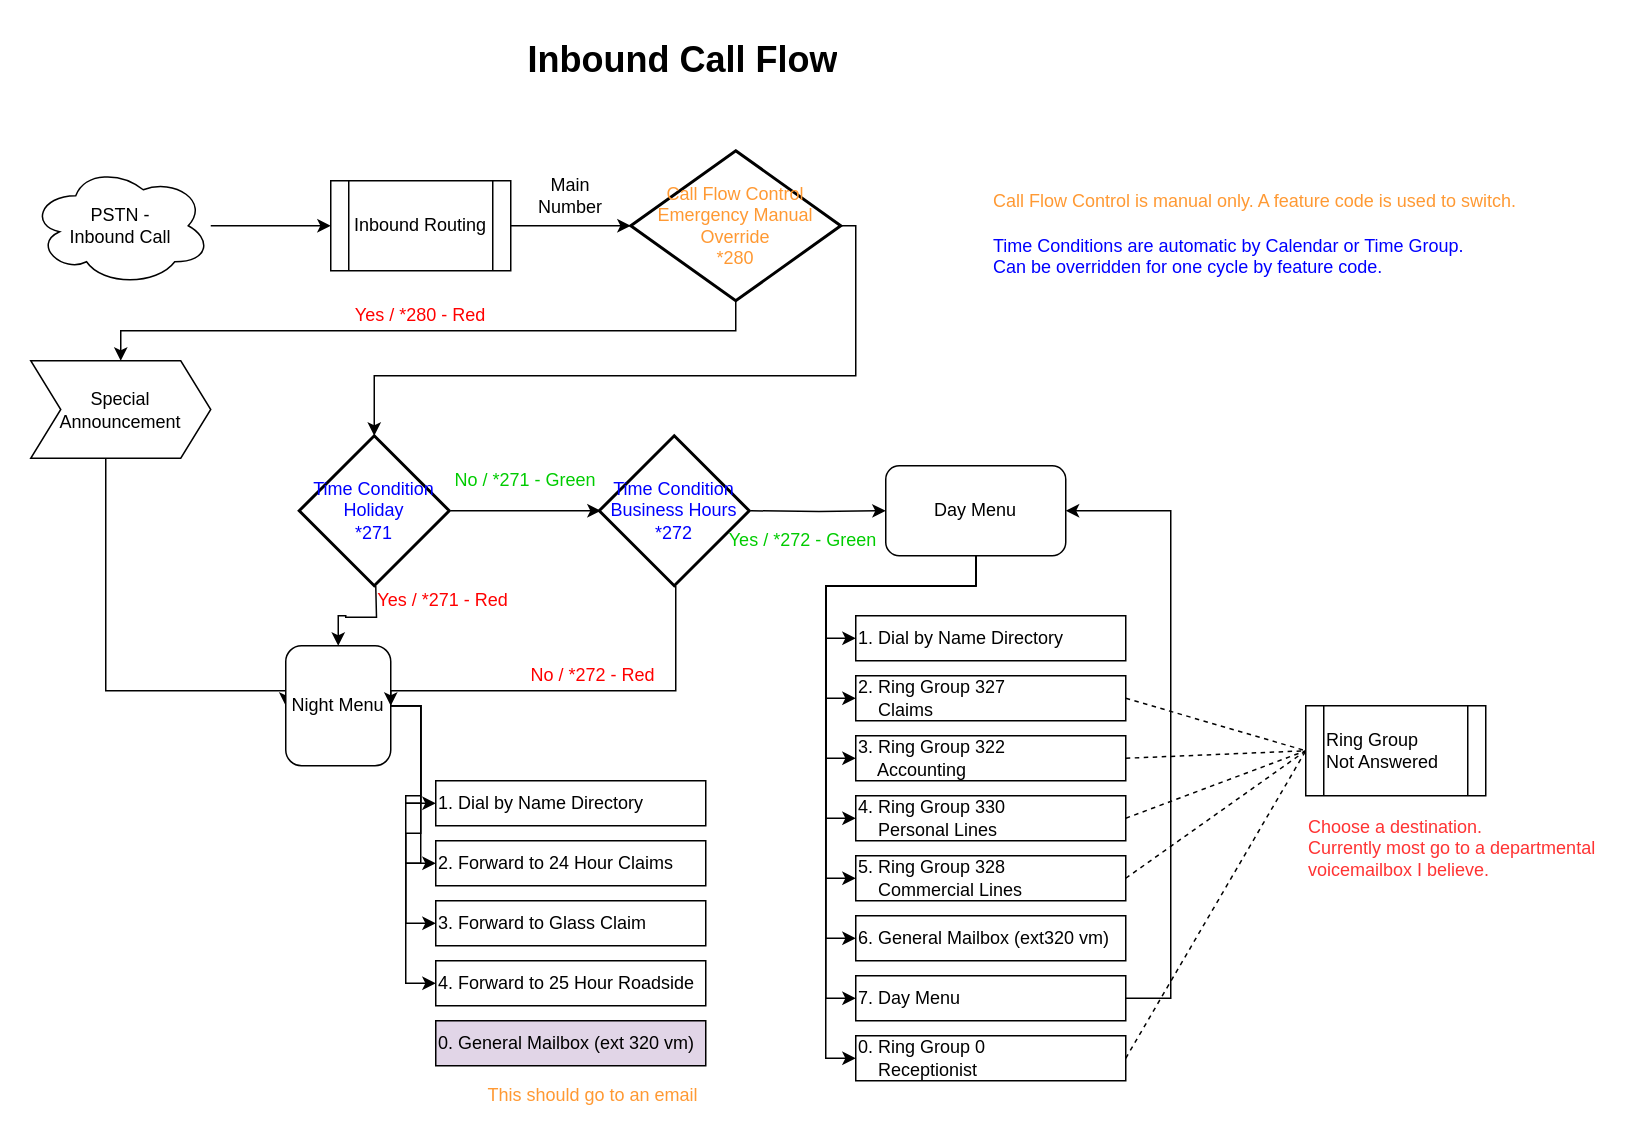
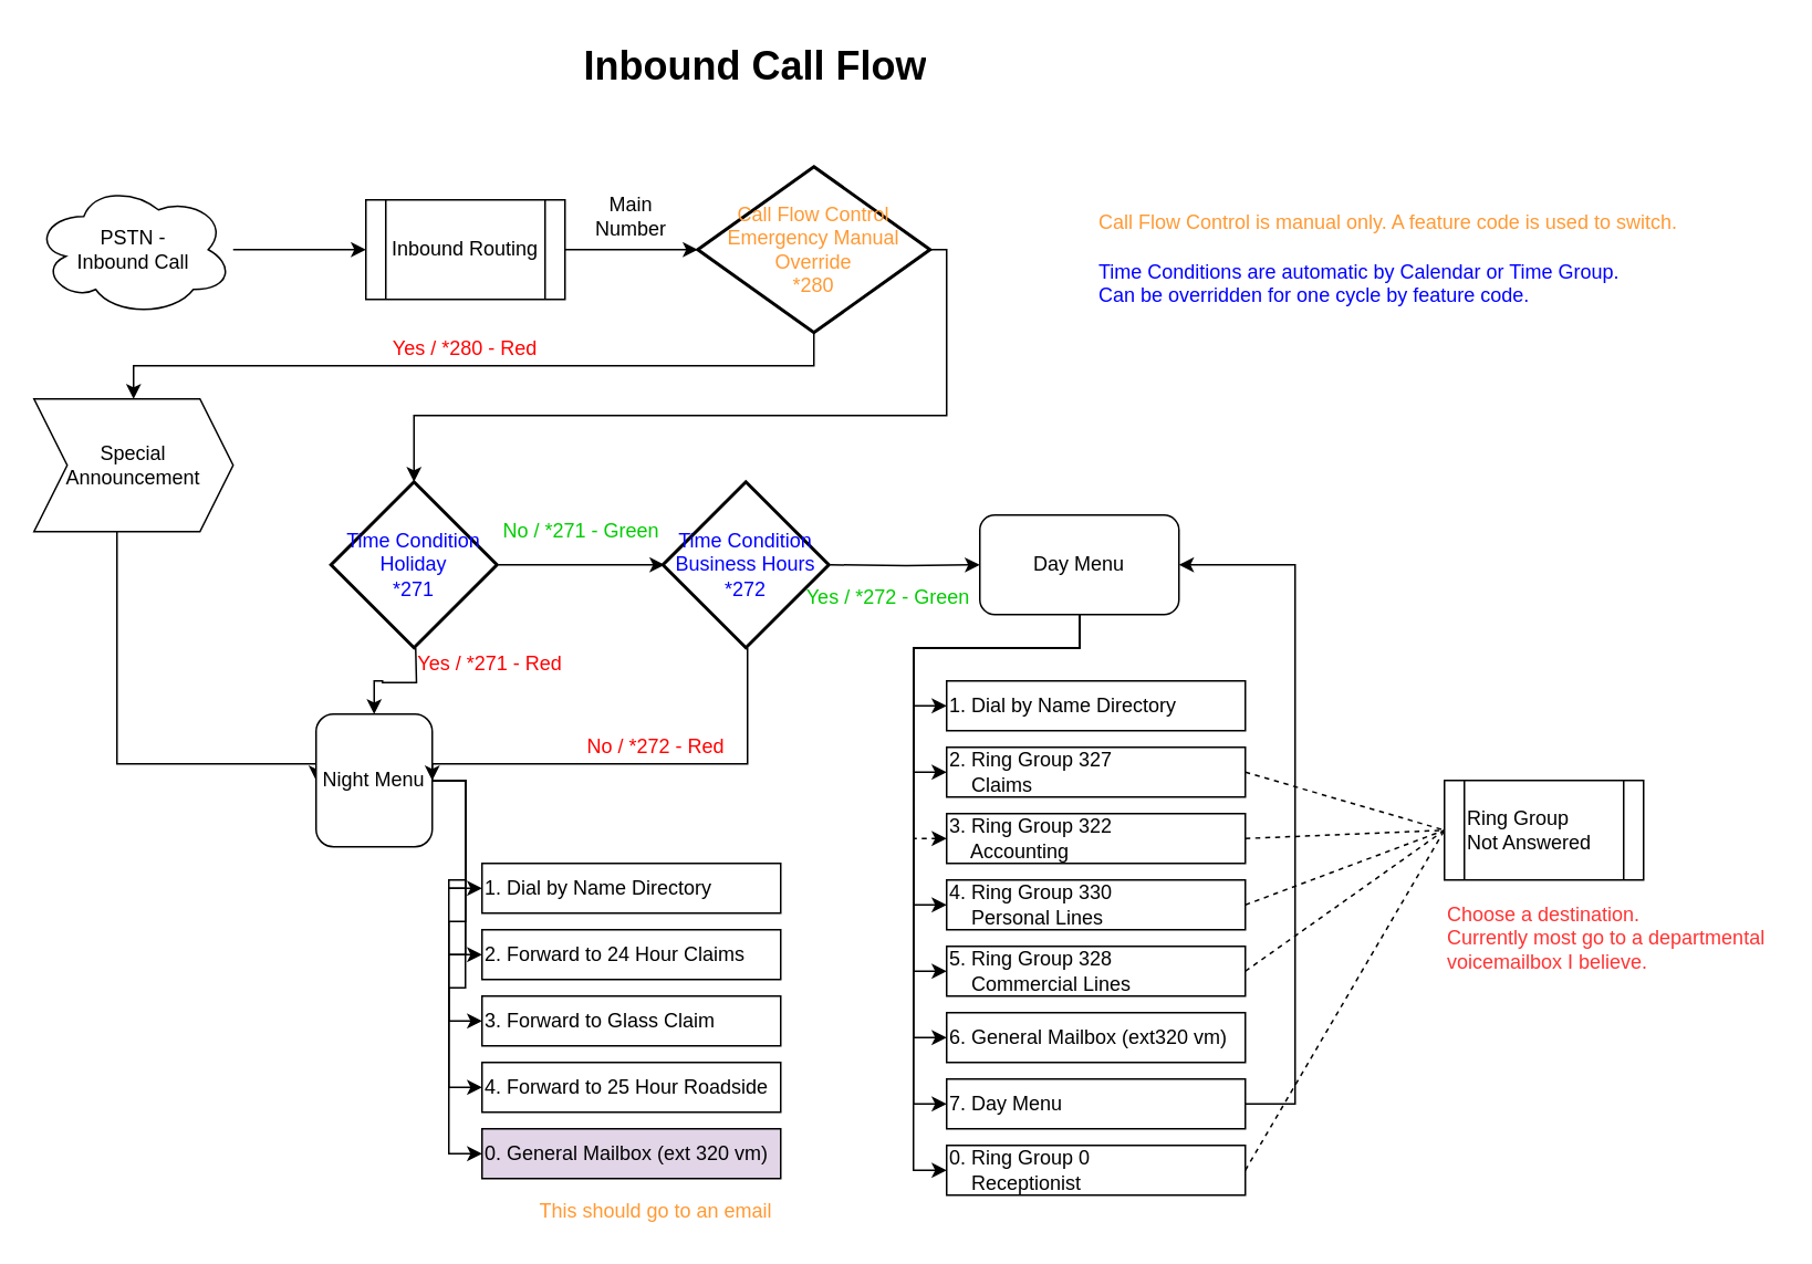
  <mxCell id="0" />
  <mxCell id="1" parent="0" />
  <mxCell id="2" style="edgeStyle=orthogonalEdgeStyle;rounded=0;orthogonalLoop=1;jettySize=auto;html=1;entryX=0;entryY=0.5;entryDx=0;entryDy=0;" edge="1" parent="1" source="3" target="5"><mxGeometry relative="1" as="geometry" /></mxCell>
  <mxCell id="3" value="&lt;div&gt;PSTN - &lt;br&gt;&lt;/div&gt;&lt;div&gt;Inbound Call&lt;br&gt;&lt;/div&gt;" style="ellipse;shape=cloud;whiteSpace=wrap;html=1;" vertex="1" parent="1"><mxGeometry x="20" y="110" width="120" height="80" as="geometry" /></mxCell>
  <mxCell id="4" style="edgeStyle=orthogonalEdgeStyle;rounded=0;orthogonalLoop=1;jettySize=auto;html=1;entryX=0;entryY=0.5;entryDx=0;entryDy=0;entryPerimeter=0;" edge="1" parent="1" source="5" target="8"><mxGeometry relative="1" as="geometry" /></mxCell>
  <mxCell id="5" value="Inbound Routing" style="shape=process;whiteSpace=wrap;html=1;backgroundOutline=1;" vertex="1" parent="1"><mxGeometry x="220" y="120" width="120" height="60" as="geometry" /></mxCell>
  <mxCell id="6" style="edgeStyle=orthogonalEdgeStyle;rounded=0;orthogonalLoop=1;jettySize=auto;html=1;entryX=0.5;entryY=0;entryDx=0;entryDy=0;" edge="1" parent="1" source="8" target="11"><mxGeometry relative="1" as="geometry"><Array as="points"><mxPoint x="490" y="220" /><mxPoint x="80" y="220" /></Array></mxGeometry></mxCell>
  <mxCell id="7" style="edgeStyle=orthogonalEdgeStyle;rounded=0;orthogonalLoop=1;jettySize=auto;html=1;entryX=0.5;entryY=0;entryDx=0;entryDy=0;entryPerimeter=0;" edge="1" parent="1" source="8" target="15"><mxGeometry relative="1" as="geometry"><Array as="points"><mxPoint x="570" y="150" /><mxPoint x="570" y="250" /><mxPoint x="249" y="250" /></Array></mxGeometry></mxCell>
  <mxCell id="8" value="&lt;div&gt;Call Flow Control&lt;/div&gt;&lt;div&gt;Emergency Manual Override&lt;br&gt;*280&lt;br&gt;&lt;/div&gt;" style="strokeWidth=2;html=1;shape=mxgraph.flowchart.decision;whiteSpace=wrap;fontColor=#FF9933;" vertex="1" parent="1"><mxGeometry x="420" y="100" width="140" height="100" as="geometry" /></mxCell>
  <mxCell id="9" value="Main Number" style="text;html=1;strokeColor=none;fillColor=none;align=center;verticalAlign=middle;whiteSpace=wrap;rounded=0;" vertex="1" parent="1"><mxGeometry x="360" y="120" width="40" height="20" as="geometry" /></mxCell>
  <mxCell id="10" style="edgeStyle=orthogonalEdgeStyle;rounded=0;orthogonalLoop=1;jettySize=auto;html=1;entryX=0;entryY=0.5;entryDx=0;entryDy=0;" edge="1" parent="1" source="11" target="21"><mxGeometry relative="1" as="geometry"><Array as="points"><mxPoint x="70" y="460" /></Array></mxGeometry></mxCell>
- <mxCell id="11" value="Special Announcement" style="shape=step;perimeter=stepPerimeter;whiteSpace=wrap;html=1;fixedSize=1;" vertex="1" parent="1"><mxGeometry x="20" y="240" width="120" height="65" as="geometry" /></mxCell>
+ <mxCell id="11" value="Special Announcement" style="shape=step;perimeter=stepPerimeter;whiteSpace=wrap;html=1;fixedSize=1;" vertex="1" parent="1"><mxGeometry x="20" y="240" width="120" height="80" as="geometry" /></mxCell>
  <mxCell id="12" value="&lt;div&gt;Yes / *280 - Red&lt;br&gt;&lt;/div&gt;" style="text;html=1;strokeColor=none;fillColor=none;align=center;verticalAlign=middle;whiteSpace=wrap;rounded=0;fontColor=#FF0000;" vertex="1" parent="1"><mxGeometry x="210" y="200" width="140" height="20" as="geometry" /></mxCell>
  <mxCell id="13" style="edgeStyle=orthogonalEdgeStyle;rounded=0;orthogonalLoop=1;jettySize=auto;html=1;" edge="1" parent="1" target="21"><mxGeometry relative="1" as="geometry"><mxPoint x="250" y="390" as="sourcePoint" /></mxGeometry></mxCell>
  <mxCell id="14" style="edgeStyle=orthogonalEdgeStyle;rounded=0;orthogonalLoop=1;jettySize=auto;html=1;entryX=0;entryY=0.5;entryDx=0;entryDy=0;entryPerimeter=0;" edge="1" parent="1"><mxGeometry relative="1" as="geometry"><mxPoint x="300" y="340" as="sourcePoint" /><mxPoint x="400" y="340" as="targetPoint" /></mxGeometry></mxCell>
  <mxCell id="15" value="Time Condition&lt;br&gt;Holiday &lt;br&gt;*271" style="strokeWidth=2;html=1;shape=mxgraph.flowchart.decision;whiteSpace=wrap;fontColor=#0000FF;" vertex="1" parent="1"><mxGeometry x="199" y="290" width="100" height="100" as="geometry" /></mxCell>
  <mxCell id="16" style="edgeStyle=orthogonalEdgeStyle;rounded=0;orthogonalLoop=1;jettySize=auto;html=1;entryX=0;entryY=0.5;entryDx=0;entryDy=0;" edge="1" parent="1" source="21" target="39"><mxGeometry relative="1" as="geometry" /></mxCell>
  <mxCell id="17" style="edgeStyle=orthogonalEdgeStyle;rounded=0;orthogonalLoop=1;jettySize=auto;html=1;entryX=0;entryY=0.5;entryDx=0;entryDy=0;" edge="1" parent="1" source="21" target="40"><mxGeometry relative="1" as="geometry" /></mxCell>
  <mxCell id="18" style="edgeStyle=orthogonalEdgeStyle;rounded=0;orthogonalLoop=1;jettySize=auto;html=1;entryX=0;entryY=0.5;entryDx=0;entryDy=0;" edge="1" parent="1" source="21" target="41"><mxGeometry relative="1" as="geometry" /></mxCell>
  <mxCell id="19" style="edgeStyle=orthogonalEdgeStyle;rounded=0;orthogonalLoop=1;jettySize=auto;html=1;entryX=0;entryY=0.5;entryDx=0;entryDy=0;" edge="1" parent="1" source="21" target="42"><mxGeometry relative="1" as="geometry" /></mxCell>
+ <mxCell id="20" style="edgeStyle=orthogonalEdgeStyle;rounded=0;orthogonalLoop=1;jettySize=auto;html=1;entryX=0;entryY=0.5;entryDx=0;entryDy=0;" edge="1" parent="1" source="21" target="43"><mxGeometry relative="1" as="geometry" /></mxCell>
  <mxCell id="21" value="Night Menu" style="rounded=1;whiteSpace=wrap;html=1;" vertex="1" parent="1"><mxGeometry x="190" y="430" width="70" height="80" as="geometry" /></mxCell>
  <mxCell id="22" value="Yes / *271 - Red" style="text;html=1;strokeColor=none;fillColor=none;align=center;verticalAlign=middle;whiteSpace=wrap;rounded=0;fontColor=#FF0000;" vertex="1" parent="1"><mxGeometry x="250" y="390" width="90" height="20" as="geometry" /></mxCell>
  <mxCell id="23" style="edgeStyle=orthogonalEdgeStyle;rounded=0;orthogonalLoop=1;jettySize=auto;html=1;entryX=1;entryY=0.5;entryDx=0;entryDy=0;" edge="1" parent="1" target="21"><mxGeometry relative="1" as="geometry"><mxPoint x="450" y="390" as="sourcePoint" /><Array as="points"><mxPoint x="450" y="460" /></Array></mxGeometry></mxCell>
  <mxCell id="24" style="edgeStyle=orthogonalEdgeStyle;rounded=0;orthogonalLoop=1;jettySize=auto;html=1;entryX=0;entryY=0.5;entryDx=0;entryDy=0;" edge="1" parent="1" target="36"><mxGeometry relative="1" as="geometry"><mxPoint x="500" y="340" as="sourcePoint" /></mxGeometry></mxCell>
  <mxCell id="25" value="Time Condition Business Hours *272" style="strokeWidth=2;html=1;shape=mxgraph.flowchart.decision;whiteSpace=wrap;fontColor=#0000FF;" vertex="1" parent="1"><mxGeometry x="399" y="290" width="100" height="100" as="geometry" /></mxCell>
  <mxCell id="26" value="No / *271 - Green" style="text;html=1;strokeColor=none;fillColor=none;align=center;verticalAlign=middle;whiteSpace=wrap;rounded=0;fontColor=#00CC00;" vertex="1" parent="1"><mxGeometry x="300" y="310" width="100" height="20" as="geometry" /></mxCell>
  <mxCell id="27" value="No / *272 - Red" style="text;html=1;strokeColor=none;fillColor=none;align=center;verticalAlign=middle;whiteSpace=wrap;rounded=0;fontColor=#FF0000;" vertex="1" parent="1"><mxGeometry x="350" y="440" width="90" height="20" as="geometry" /></mxCell>
  <mxCell id="28" style="edgeStyle=orthogonalEdgeStyle;rounded=0;orthogonalLoop=1;jettySize=auto;html=1;entryX=0;entryY=0.5;entryDx=0;entryDy=0;" edge="1" parent="1" source="36" target="44"><mxGeometry relative="1" as="geometry" /></mxCell>
  <mxCell id="29" style="edgeStyle=orthogonalEdgeStyle;rounded=0;orthogonalLoop=1;jettySize=auto;html=1;entryX=0;entryY=0.5;entryDx=0;entryDy=0;" edge="1" parent="1" source="36" target="45"><mxGeometry relative="1" as="geometry"><Array as="points"><mxPoint x="650" y="390" /><mxPoint x="550" y="390" /><mxPoint x="550" y="465" /></Array></mxGeometry></mxCell>
- <mxCell id="30" style="edgeStyle=orthogonalEdgeStyle;rounded=0;orthogonalLoop=1;jettySize=auto;html=1;entryX=0;entryY=0.5;entryDx=0;entryDy=0;" edge="1" parent="1" source="36" target="46"><mxGeometry relative="1" as="geometry"><Array as="points"><mxPoint x="650" y="390" /><mxPoint x="550" y="390" /><mxPoint x="550" y="505" /></Array></mxGeometry></mxCell>
+ <mxCell id="30" style="edgeStyle=orthogonalEdgeStyle;rounded=0;orthogonalLoop=1;jettySize=auto;html=1;entryX=0;entryY=0.5;entryDx=0;entryDy=0;dashed=1;" edge="1" parent="1" source="36" target="46"><mxGeometry relative="1" as="geometry"><Array as="points"><mxPoint x="650" y="390" /><mxPoint x="550" y="390" /><mxPoint x="550" y="505" /></Array></mxGeometry></mxCell>
  <mxCell id="31" style="edgeStyle=orthogonalEdgeStyle;rounded=0;orthogonalLoop=1;jettySize=auto;html=1;entryX=0;entryY=0.5;entryDx=0;entryDy=0;" edge="1" parent="1" source="36" target="47"><mxGeometry relative="1" as="geometry"><Array as="points"><mxPoint x="650" y="390" /><mxPoint x="550" y="390" /><mxPoint x="550" y="545" /></Array></mxGeometry></mxCell>
  <mxCell id="32" style="edgeStyle=orthogonalEdgeStyle;rounded=0;orthogonalLoop=1;jettySize=auto;html=1;entryX=0;entryY=0.5;entryDx=0;entryDy=0;" edge="1" parent="1" source="36" target="49"><mxGeometry relative="1" as="geometry"><Array as="points"><mxPoint x="650" y="390" /><mxPoint x="550" y="390" /><mxPoint x="550" y="585" /></Array></mxGeometry></mxCell>
  <mxCell id="33" style="edgeStyle=orthogonalEdgeStyle;rounded=0;orthogonalLoop=1;jettySize=auto;html=1;entryX=0;entryY=0.5;entryDx=0;entryDy=0;" edge="1" parent="1" source="36" target="50"><mxGeometry relative="1" as="geometry"><Array as="points"><mxPoint x="650" y="390" /><mxPoint x="550" y="390" /><mxPoint x="550" y="625" /></Array></mxGeometry></mxCell>
  <mxCell id="34" style="edgeStyle=orthogonalEdgeStyle;rounded=0;orthogonalLoop=1;jettySize=auto;html=1;entryX=0;entryY=0.5;entryDx=0;entryDy=0;" edge="1" parent="1" source="36" target="52"><mxGeometry relative="1" as="geometry"><Array as="points"><mxPoint x="650" y="390" /><mxPoint x="550" y="390" /><mxPoint x="550" y="665" /></Array></mxGeometry></mxCell>
  <mxCell id="35" style="edgeStyle=orthogonalEdgeStyle;rounded=0;orthogonalLoop=1;jettySize=auto;html=1;entryX=0;entryY=0.5;entryDx=0;entryDy=0;" edge="1" parent="1" source="36" target="48"><mxGeometry relative="1" as="geometry"><Array as="points"><mxPoint x="650" y="390" /><mxPoint x="550" y="390" /><mxPoint x="550" y="705" /></Array></mxGeometry></mxCell>
  <mxCell id="36" value="Day Menu" style="rounded=1;whiteSpace=wrap;html=1;" vertex="1" parent="1"><mxGeometry x="590" y="310" width="120" height="60" as="geometry" /></mxCell>
  <mxCell id="37" value="Yes / *272 - Green" style="text;html=1;strokeColor=none;fillColor=none;align=center;verticalAlign=middle;whiteSpace=wrap;rounded=0;fontColor=#00CC00;" vertex="1" parent="1"><mxGeometry x="480" y="350" width="110" height="20" as="geometry" /></mxCell>
  <mxCell id="38" value="&lt;h1&gt;Inbound Call Flow&lt;/h1&gt;" style="text;html=1;strokeColor=none;fillColor=none;spacing=5;spacingTop=-20;whiteSpace=wrap;overflow=hidden;rounded=0;align=center;" vertex="1" parent="1"><mxGeometry x="40" y="20" width="830" height="40" as="geometry" /></mxCell>
  <mxCell id="39" value="1. Dial by Name Directory" style="rounded=0;whiteSpace=wrap;html=1;align=left;" vertex="1" parent="1"><mxGeometry x="290" y="520" width="180" height="30" as="geometry" /></mxCell>
  <mxCell id="40" value="2. Forward to 24 Hour Claims" style="rounded=0;whiteSpace=wrap;html=1;align=left;" vertex="1" parent="1"><mxGeometry x="290" y="560" width="180" height="30" as="geometry" /></mxCell>
  <mxCell id="41" value="3. Forward to Glass Claim" style="rounded=0;whiteSpace=wrap;html=1;align=left;" vertex="1" parent="1"><mxGeometry x="290" y="600" width="180" height="30" as="geometry" /></mxCell>
  <mxCell id="42" value="4. Forward to 25 Hour Roadside" style="rounded=0;whiteSpace=wrap;html=1;align=left;" vertex="1" parent="1"><mxGeometry x="290" y="640" width="180" height="30" as="geometry" /></mxCell>
  <mxCell id="43" value="0. General Mailbox (ext 320 vm)" style="rounded=0;whiteSpace=wrap;html=1;align=left;fillColor=#e1d5e7;" vertex="1" parent="1"><mxGeometry x="290" y="680" width="180" height="30" as="geometry" /></mxCell>
  <mxCell id="44" value="1. Dial by Name Directory" style="rounded=0;whiteSpace=wrap;html=1;align=left;" vertex="1" parent="1"><mxGeometry x="570" y="410" width="180" height="30" as="geometry" /></mxCell>
  <mxCell id="45" value="&lt;div&gt;2. Ring Group 327&lt;/div&gt;&lt;div&gt;&amp;nbsp;&amp;nbsp;&amp;nbsp; Claims&lt;/div&gt;" style="rounded=0;whiteSpace=wrap;html=1;align=left;" vertex="1" parent="1"><mxGeometry x="570" y="450" width="180" height="30" as="geometry" /></mxCell>
  <mxCell id="46" value="&lt;div&gt;3. Ring Group 322&lt;/div&gt;&lt;div&gt;&amp;nbsp;&amp;nbsp;&amp;nbsp; Accounting&lt;/div&gt;" style="rounded=0;whiteSpace=wrap;html=1;align=left;" vertex="1" parent="1"><mxGeometry x="570" y="490" width="180" height="30" as="geometry" /></mxCell>
  <mxCell id="47" value="4. Ring Group 330&lt;br&gt;&lt;div&gt;&amp;nbsp;&amp;nbsp;&amp;nbsp; Personal Lines&lt;/div&gt;" style="rounded=0;whiteSpace=wrap;html=1;align=left;" vertex="1" parent="1"><mxGeometry x="570" y="530" width="180" height="30" as="geometry" /></mxCell>
  <mxCell id="48" value="&lt;div&gt;0. Ring Group 0&lt;/div&gt;&lt;div&gt;&amp;nbsp;&amp;nbsp;&amp;nbsp; Receptionist&lt;br&gt;&lt;/div&gt;" style="rounded=0;whiteSpace=wrap;html=1;align=left;" vertex="1" parent="1"><mxGeometry x="570" y="690" width="180" height="30" as="geometry" /></mxCell>
  <mxCell id="49" value="&lt;div&gt;5. Ring Group 328&lt;/div&gt;&lt;div&gt;&amp;nbsp;&amp;nbsp;&amp;nbsp; Commercial Lines&lt;br&gt;&lt;/div&gt;" style="rounded=0;whiteSpace=wrap;html=1;align=left;" vertex="1" parent="1"><mxGeometry x="570" y="570" width="180" height="30" as="geometry" /></mxCell>
  <mxCell id="50" value="6. General Mailbox (ext320 vm)" style="rounded=0;whiteSpace=wrap;html=1;align=left;" vertex="1" parent="1"><mxGeometry x="570" y="610" width="180" height="30" as="geometry" /></mxCell>
  <mxCell id="51" style="edgeStyle=orthogonalEdgeStyle;rounded=0;orthogonalLoop=1;jettySize=auto;html=1;entryX=1;entryY=0.5;entryDx=0;entryDy=0;" edge="1" parent="1" source="52" target="36"><mxGeometry relative="1" as="geometry"><Array as="points"><mxPoint x="780" y="665" /><mxPoint x="780" y="340" /></Array></mxGeometry></mxCell>
  <mxCell id="52" value="7. Day Menu" style="rounded=0;whiteSpace=wrap;html=1;align=left;" vertex="1" parent="1"><mxGeometry x="570" y="650" width="180" height="30" as="geometry" /></mxCell>
  <mxCell id="53" value="" style="endArrow=none;dashed=1;html=1;exitX=1;exitY=0.5;exitDx=0;exitDy=0;entryX=0;entryY=0.5;entryDx=0;entryDy=0;" edge="1" parent="1" source="45" target="54"><mxGeometry width="50" height="50" relative="1" as="geometry"><mxPoint x="830" y="440" as="sourcePoint" /><mxPoint x="880" y="390" as="targetPoint" /></mxGeometry></mxCell>
  <mxCell id="54" value="&lt;div&gt;Ring Group&lt;/div&gt;&lt;div&gt;Not Answered&lt;br&gt;&lt;/div&gt;" style="shape=process;whiteSpace=wrap;html=1;backgroundOutline=1;align=left;" vertex="1" parent="1"><mxGeometry x="870" y="470" width="120" height="60" as="geometry" /></mxCell>
  <mxCell id="55" value="" style="endArrow=none;dashed=1;html=1;exitX=1;exitY=0.5;exitDx=0;exitDy=0;entryX=0;entryY=0.5;entryDx=0;entryDy=0;" edge="1" parent="1" source="46" target="54"><mxGeometry width="50" height="50" relative="1" as="geometry"><mxPoint x="850" y="590" as="sourcePoint" /><mxPoint x="900" y="540" as="targetPoint" /></mxGeometry></mxCell>
  <mxCell id="56" value="" style="endArrow=none;dashed=1;html=1;exitX=1;exitY=0.5;exitDx=0;exitDy=0;entryX=0;entryY=0.5;entryDx=0;entryDy=0;" edge="1" parent="1" source="47" target="54"><mxGeometry width="50" height="50" relative="1" as="geometry"><mxPoint x="930" y="610" as="sourcePoint" /><mxPoint x="980" y="560" as="targetPoint" /></mxGeometry></mxCell>
  <mxCell id="57" value="" style="endArrow=none;dashed=1;html=1;entryX=0;entryY=0.5;entryDx=0;entryDy=0;exitX=1;exitY=0.5;exitDx=0;exitDy=0;" edge="1" parent="1" source="49" target="54"><mxGeometry width="50" height="50" relative="1" as="geometry"><mxPoint x="20" y="790" as="sourcePoint" /><mxPoint x="70" y="740" as="targetPoint" /></mxGeometry></mxCell>
  <mxCell id="58" value="" style="endArrow=none;dashed=1;html=1;exitX=1;exitY=0.5;exitDx=0;exitDy=0;entryX=0;entryY=0.5;entryDx=0;entryDy=0;" edge="1" parent="1" source="48" target="54"><mxGeometry width="50" height="50" relative="1" as="geometry"><mxPoint x="20" y="790" as="sourcePoint" /><mxPoint x="70" y="740" as="targetPoint" /></mxGeometry></mxCell>
  <mxCell id="59" value="&lt;div align=&quot;left&quot;&gt;Choose a destination.&lt;/div&gt;&lt;div align=&quot;left&quot;&gt;Currently most go to a departmental voicemailbox I believe.&lt;br&gt; &lt;/div&gt;" style="text;html=1;strokeColor=none;fillColor=none;align=left;verticalAlign=middle;whiteSpace=wrap;rounded=0;fontColor=#FF3333;" vertex="1" parent="1"><mxGeometry x="870" y="540" width="200" height="50" as="geometry" /></mxCell>
  <mxCell id="60" value="This should go to an email" style="text;html=1;strokeColor=none;fillColor=none;align=center;verticalAlign=middle;whiteSpace=wrap;rounded=0;fontColor=#FF9933;" vertex="1" parent="1"><mxGeometry x="320" y="720" width="150" height="20" as="geometry" /></mxCell>
  <mxCell id="61" value="Call Flow Control is manual only. A feature code is used to switch." style="text;html=1;strokeColor=none;fillColor=none;align=left;verticalAlign=top;whiteSpace=wrap;rounded=0;fontColor=#FF9933;" vertex="1" parent="1"><mxGeometry x="660" y="120" width="360" height="30" as="geometry" /></mxCell>
  <mxCell id="62" value="&lt;div&gt;Time Conditions are automatic by Calendar or Time Group.&lt;/div&gt;&lt;div&gt;Can be overridden for one cycle by feature code.&lt;br&gt;&lt;/div&gt;" style="text;html=1;strokeColor=none;fillColor=none;align=left;verticalAlign=top;whiteSpace=wrap;rounded=0;fontColor=#0000FF;" vertex="1" parent="1"><mxGeometry x="660" y="150" width="350" height="40" as="geometry" /></mxCell>
